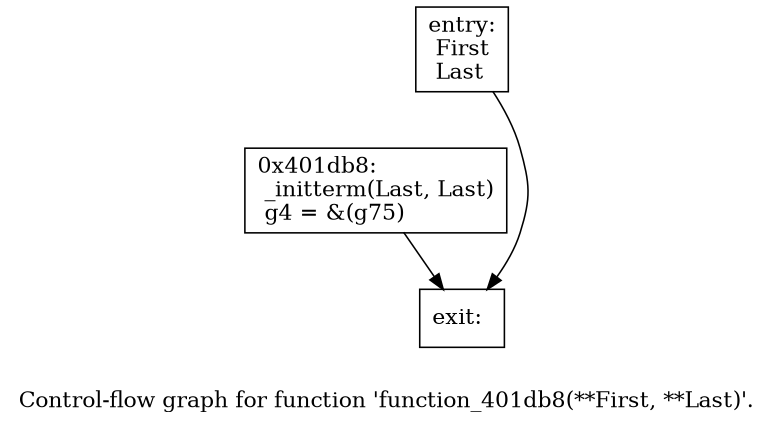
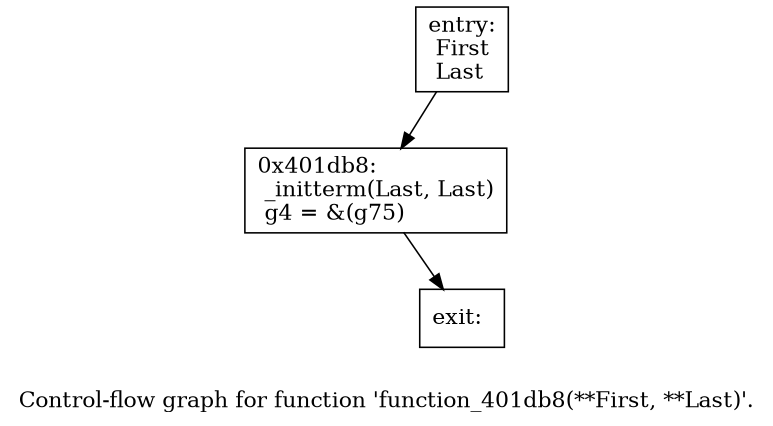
  digraph {
    label="Control-flow graph for function 'function_401db8(**First, **Last)'."
    node [shape=record]
    n1 [label="{entry:\l  First\l  Last\l}"]
    n2 [label="{0x401db8:\l  _initterm(Last, Last)\l  g4 = &(g75)\l}"]
    n3 [label="{exit:\l}"]
-   n1 -> n3
+   n1 -> n2
    n2 -> n3
  }
